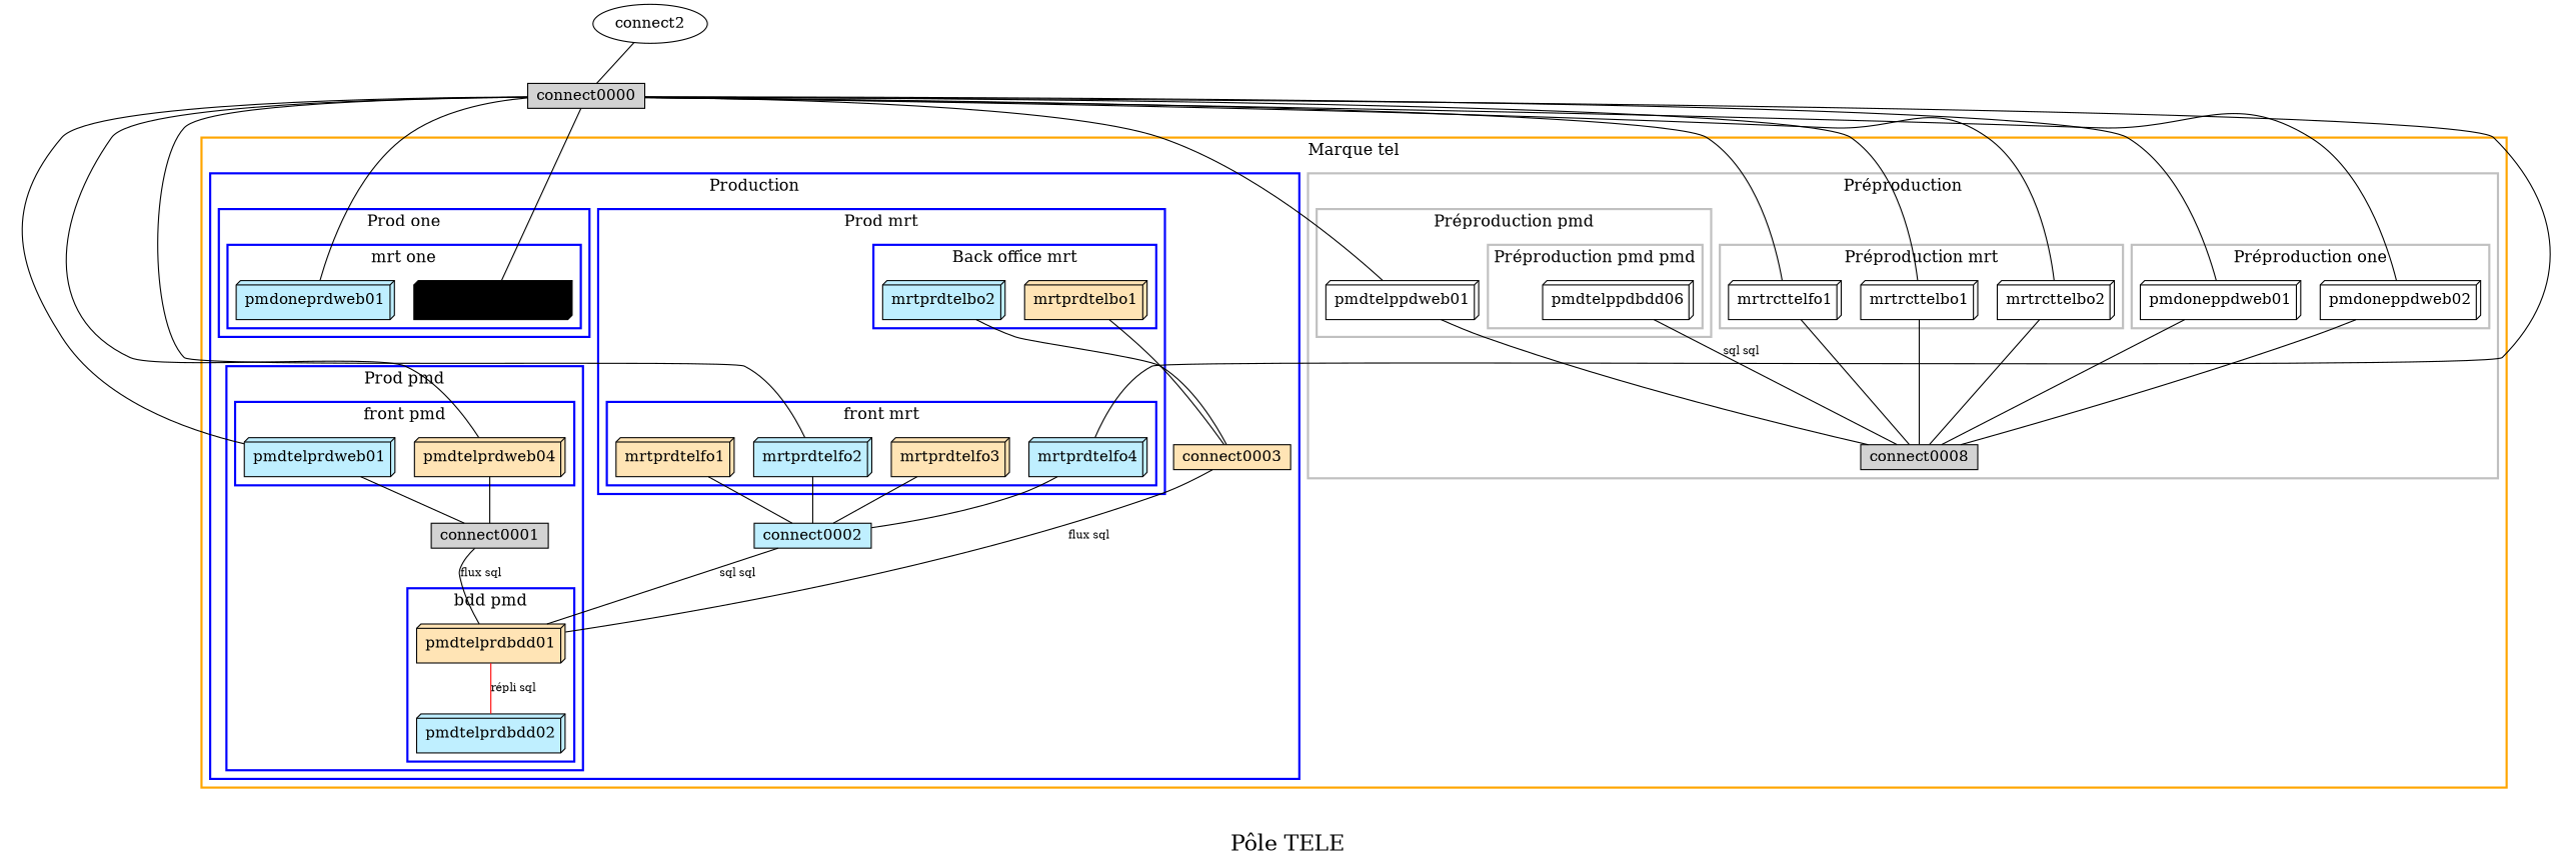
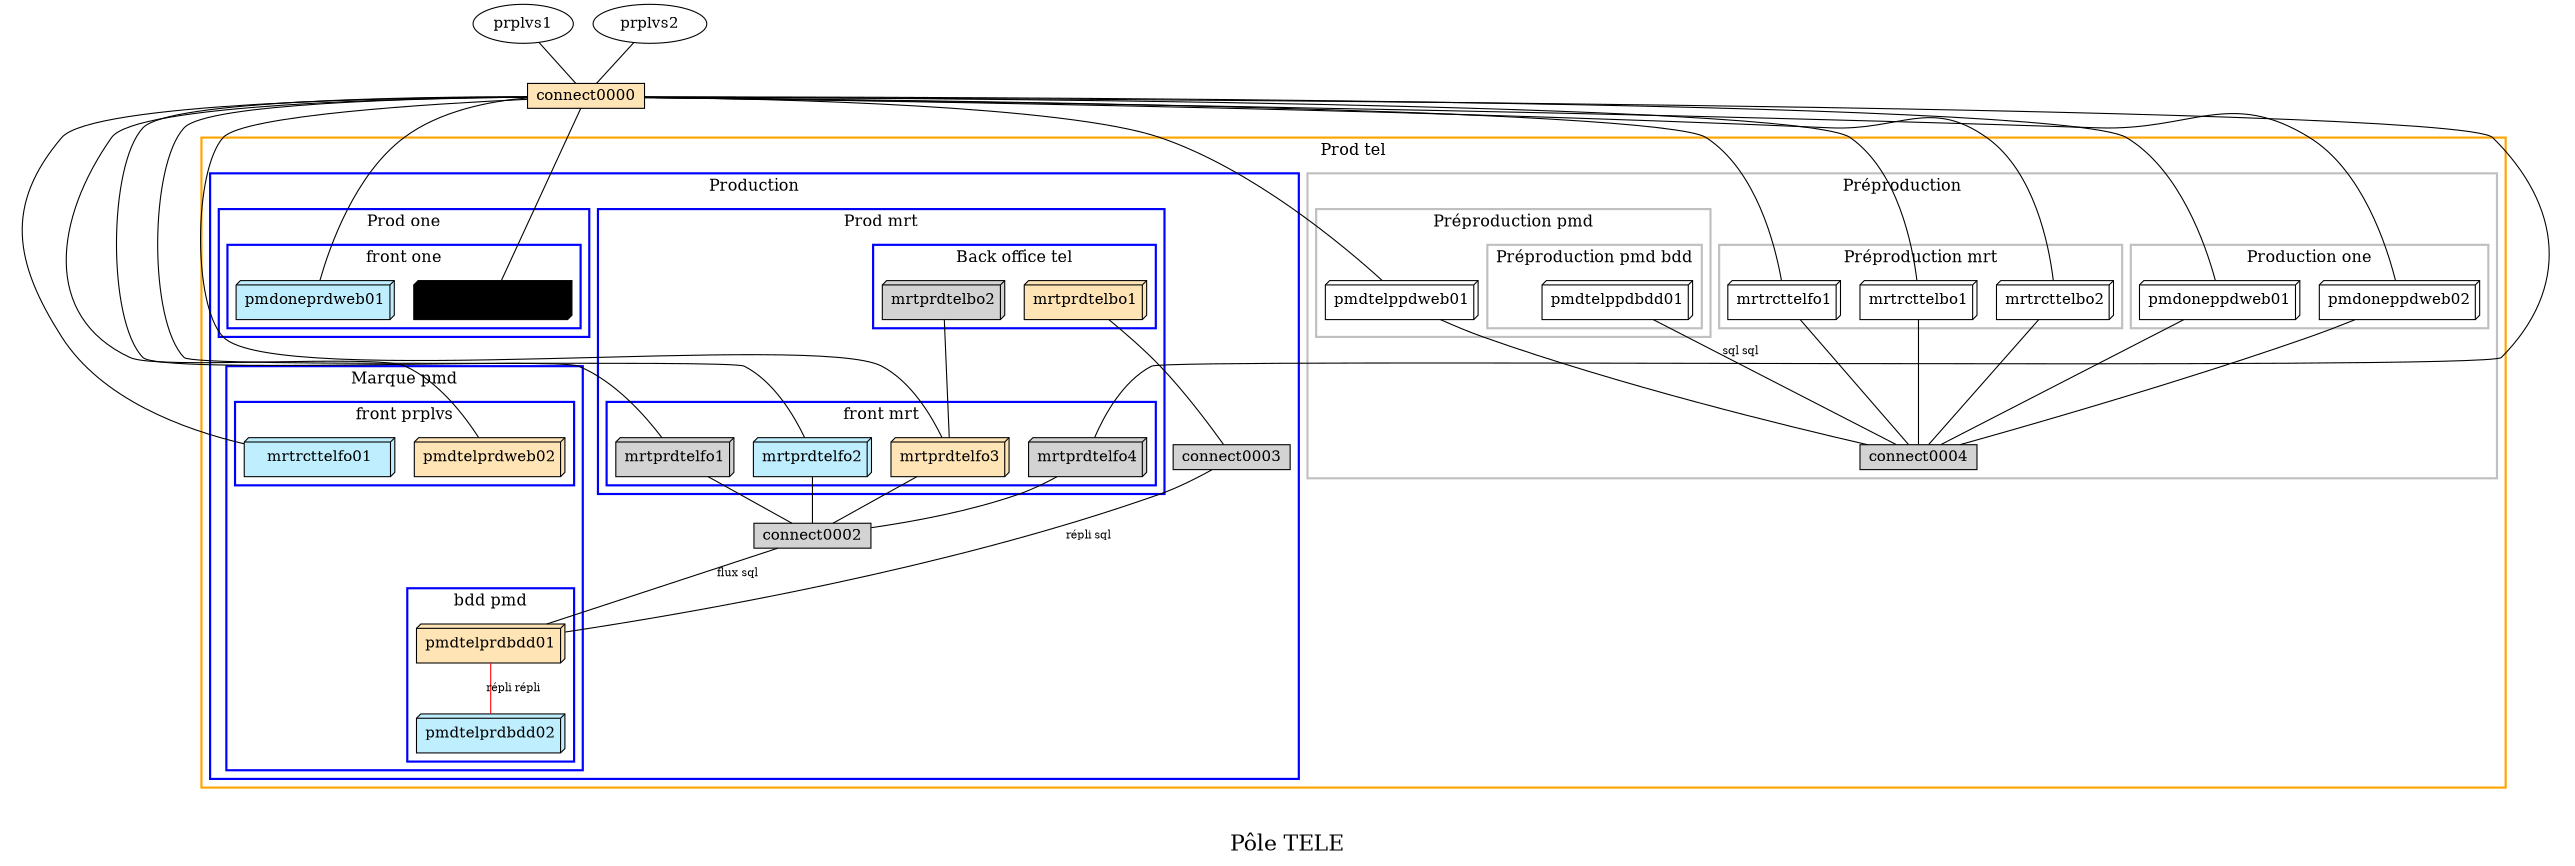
  digraph {
    fontsize=20
    label="Pôle TELE"
    labelfloat=True
    style=bold
    node [shape=box3d style=filled]
    edge [dir=none weight=1]
-   pmdtelprdweb01 [fillcolor=lightblue1]
-   pmdtelprdweb02 [fillcolor=moccasin label=pmdtelprdweb04]
+   pmdtelprdweb01 [fillcolor=lightblue1 label=mrtrcttelfo01]
+   pmdtelprdweb02 [fillcolor=moccasin]
    pmdtelprdbdd01 [fillcolor=moccasin]
    pmdtelprdbdd02 [fillcolor=lightblue1]
-   connect0001 [height=.1 shape=rectangle width=.4]
-   mrtprdtelfo1 [fillcolor=moccasin]
+   mrtprdtelfo1 [fillcolor=lightgrey]
    mrtprdtelfo2 [fillcolor=lightblue1]
    mrtprdtelfo3 [fillcolor=moccasin]
-   mrtprdtelfo4 [fillcolor=lightblue1]
+   mrtprdtelfo4 [fillcolor=lightgrey]
    mrtprdtelbo1 [fillcolor=moccasin]
-   mrtprdtelbo2 [fillcolor=lightblue1]
+   mrtprdtelbo2 [fillcolor=lightgrey]
    pmdoneprdweb01 [fillcolor=lightblue1]
    pmdoneprdweb02 [fillcolor=mocassin]
-   connect0002 [height=.1 shape=rectangle width=.4 fillcolor=lightblue1]
-   connect0003 [height=.1 shape=rectangle width=.4 fillcolor=moccasin]
-   pmdtelppdbdd01 [label=pmdtelppdbdd06 style=""]
+   connect0002 [height=.1 shape=rectangle width=.4]
+   connect0003 [height=.1 shape=rectangle width=.4]
+   pmdtelppdbdd01 [style=""]
    pmdtelppdweb01 [style=""]
    mrtrcttelfo1 [style=""]
    mrtrcttelbo1 [style=""]
    mrtrcttelbo2 [style=""]
    pmdoneppdweb01 [style=""]
    pmdoneppdweb02 [style=""]
-   connect0004 [height=.1 shape=rectangle width=.4 label=connect0008]
-   connect0000 [height=.1 shape=rectangle width=.4]
-   prplvs2 [label=connect2 shape="" style=""]
+   connect0004 [height=.1 shape=rectangle width=.4]
+   connect0000 [height=.1 shape=rectangle width=.4 fillcolor=moccasin]
+   prplvs1 [shape="" style=""]
+   prplvs2 [shape="" style=""]
    subgraph cluster_1 {
      color=orange
      fontsize=15
-     label="Marque tel"
+     label="Prod tel"
      subgraph cluster_2 {
        color=blue
        fontsize=15
        label=Production
        connect0002
        connect0003
        subgraph cluster_3 {
          color=blue
          fontsize=15
-         label="Prod pmd"
-         connect0001
+         label="Marque pmd"
          subgraph cluster_4 {
            color=blue
            fontsize=15
-           label="front pmd"
+           label="front prplvs"
            pmdtelprdweb01
            pmdtelprdweb02
          }
          subgraph cluster_5 {
            color=blue
            fontsize=15
            label="bdd pmd"
            pmdtelprdbdd01
            pmdtelprdbdd02
          }
        }
        subgraph cluster_6 {
          color=blue
          fontsize=15
          label="Prod mrt"
          subgraph cluster_7 {
            color=blue
            fontsize=15
            label="front mrt"
            mrtprdtelfo1
            mrtprdtelfo2
            mrtprdtelfo3
            mrtprdtelfo4
          }
          subgraph cluster_8 {
            color=blue
            fontsize=15
-           label="Back office mrt"
+           label="Back office tel"
            mrtprdtelbo1
            mrtprdtelbo2
          }
        }
        subgraph cluster_9 {
          color=blue
          fontsize=15
          label="Prod one"
          subgraph cluster_10 {
            color=blue
            fontsize=15
-           label="mrt one"
+           label="front one"
            pmdoneprdweb01
            pmdoneprdweb02
          }
        }
      }
      subgraph cluster_11 {
        color=grey
        fontsize=15
        label="Préproduction"
        connect0004
        subgraph cluster_12 {
          color=grey
          fontsize=15
          label="Préproduction pmd"
          pmdtelppdweb01
          subgraph cluster_13 {
            color=grey
            fontsize=15
-           label="Préproduction pmd pmd"
+           label="Préproduction pmd bdd"
            pmdtelppdbdd01
          }
        }
        subgraph cluster_14 {
          color=grey
          fontsize=15
          label="Préproduction mrt"
          mrtrcttelfo1
          mrtrcttelbo1
          mrtrcttelbo2
        }
        subgraph cluster_15 {
          color=grey
          fontsize=15
-         label="Préproduction one"
+         label="Production one"
          pmdoneppdweb01
          pmdoneppdweb02
        }
      }
    }
-   pmdtelprdweb01 -> connect0001
-   pmdtelprdweb02 -> connect0001
-   pmdtelprdbdd01 -> pmdtelprdbdd02 [color=red fontsize=10 label="répli sql" weight=""]
-   connect0001 -> pmdtelprdbdd01 [fontsize=10 label="flux sql" weight=""]
+   pmdtelprdbdd01 -> pmdtelprdbdd02 [color=red fontsize=10 label="répli répli" weight=""]
    mrtprdtelfo1 -> connect0002
    mrtprdtelfo2 -> connect0002
    mrtprdtelfo3 -> connect0002
    mrtprdtelfo4 -> connect0002
    mrtprdtelbo1 -> connect0003
-   mrtprdtelbo2 -> connect0003
-   connect0002 -> pmdtelprdbdd01 [fontsize=10 label="sql sql" weight=""]
-   connect0003 -> pmdtelprdbdd01 [fontsize=10 label="flux sql" weight=""]
+   mrtprdtelbo2 -> mrtprdtelfo3
+   connect0002 -> pmdtelprdbdd01 [fontsize=10 label="flux sql" weight=""]
+   connect0003 -> pmdtelprdbdd01 [fontsize=10 label="répli sql" weight=""]
    pmdtelppdweb01 -> connect0004
    mrtrcttelfo1 -> connect0004
    mrtrcttelbo1 -> connect0004
    mrtrcttelbo2 -> connect0004
    pmdoneppdweb01 -> connect0004
    pmdoneppdweb02 -> connect0004
    connect0004 -> pmdtelppdbdd01 [fontsize=10 label="sql sql" weight=""]
    connect0000 -> pmdtelprdweb01
    connect0000 -> pmdtelprdweb02
+   connect0000 -> mrtprdtelfo1
    connect0000 -> mrtprdtelfo2
+   connect0000 -> mrtprdtelfo3
    connect0000 -> mrtprdtelfo4
    connect0000 -> pmdoneprdweb01
    connect0000 -> pmdoneprdweb02
    connect0000 -> pmdtelppdweb01
    connect0000 -> mrtrcttelfo1
    connect0000 -> mrtrcttelbo1
    connect0000 -> mrtrcttelbo2
    connect0000 -> pmdoneppdweb01
    connect0000 -> pmdoneppdweb02
+   prplvs1 -> connect0000 [height=.1 shape=rectangle style=filled width=.4 weight=""]
    prplvs2 -> connect0000 [height=.1 shape=rectangle style=filled width=.4 weight=""]
  }
